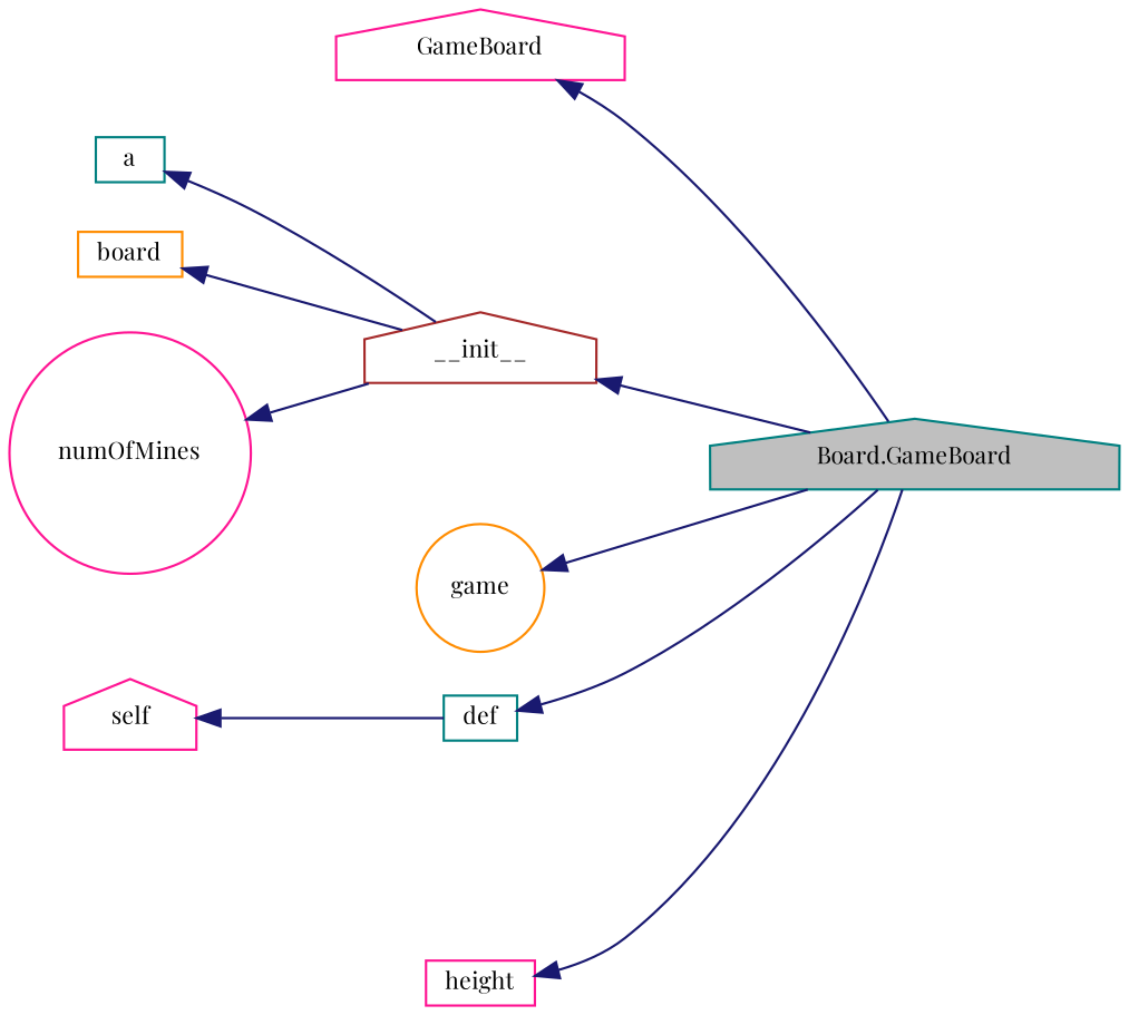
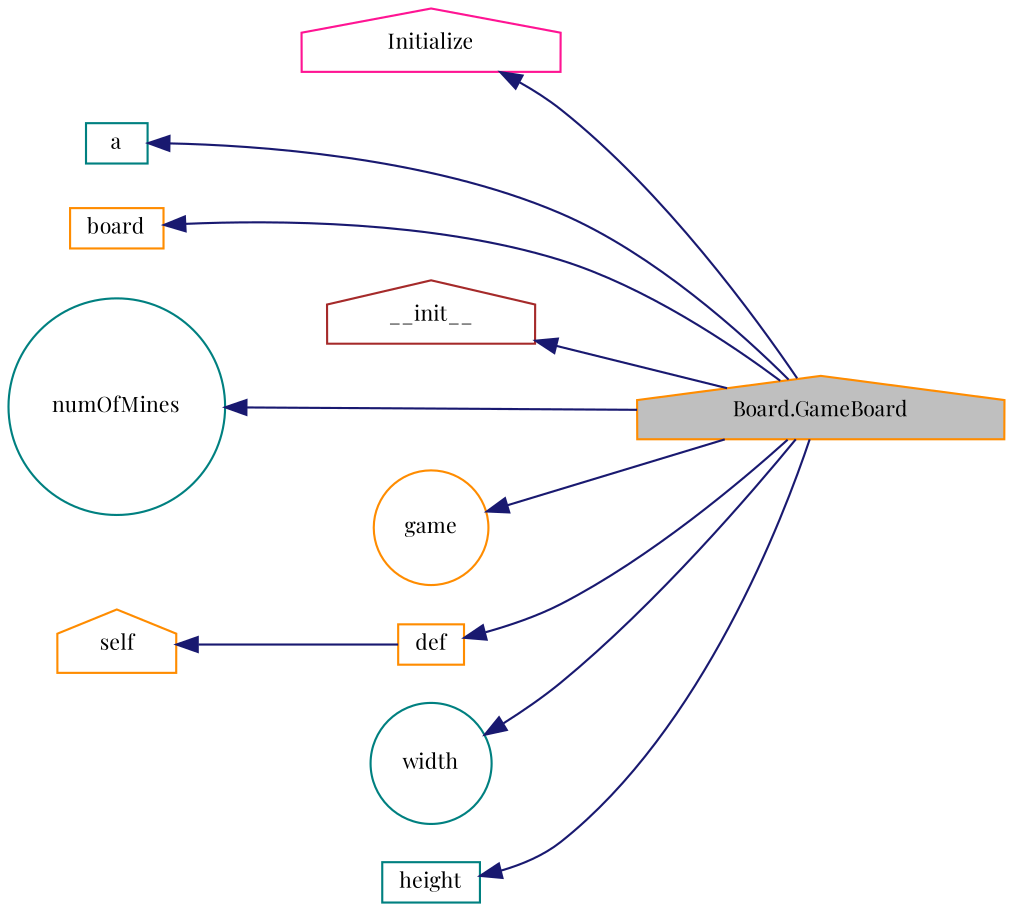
  digraph {
    fontname="Playfair Display"
    rankdir=LR
    node [color=darkorange fillcolor=white fontname="Playfair Display" fontsize=10 shape=house style=filled]
    edge [color=midnightblue dir=back fontname="Playfair Display" fontsize=10 labelfontname=Helvetica labelfontsize=10 style=solid]
-   n1 [color=teal fillcolor=grey75 fontcolor=black height=0.2 label="Board.GameBoard" width=0.4]
-   n2 [color=deeppink height=0.2 label=GameBoard width=0.4]
+   n1 [fillcolor=grey75 fontcolor=black height=0.2 label="Board.GameBoard" width=0.4]
+   n2 [color=deeppink height=0.2 label=Initialize width=0.4]
    n3 [color=teal height=0.2 label=a shape=box width=0.4]
    n4 [height=0.2 label=game shape=circle width=0.4]
    n5 [height=0.2 label=board shape=box width=0.4]
-   n6 [color=teal height=0.2 label=def shape=box width=0.4]
+   n6 [height=0.2 label=def shape=box width=0.4]
    n7 [color=brown height=0.2 label=__init__ width=0.4]
-   n8 [color=deeppink height=0.2 label=self width=0.4]
-   n10 [color=deeppink height=0.2 label=height shape=box width=0.4]
-   n11 [color=deeppink height=0.2 label=numOfMines shape=circle width=0.4]
+   n8 [height=0.2 label=self width=0.4]
+   n9 [color=teal height=0.2 label=width shape=circle width=0.4]
+   n10 [color=teal height=0.2 label=height shape=box width=0.4]
+   n11 [color=teal height=0.2 label=numOfMines shape=circle width=0.4]
    n2 -> n1
-   n3 -> n7
+   n3 -> n1
    n4 -> n1
-   n5 -> n7
+   n5 -> n1
    n6 -> n1
    n7 -> n1
    n8 -> n6
+   n9 -> n1
    n10 -> n1
-   n11 -> n7
+   n11 -> n1
  }
